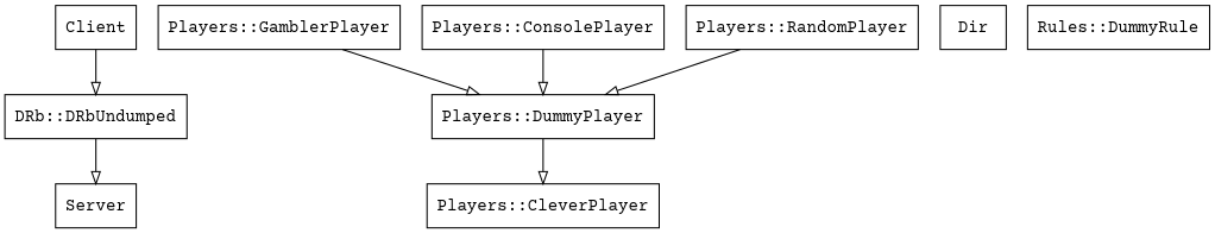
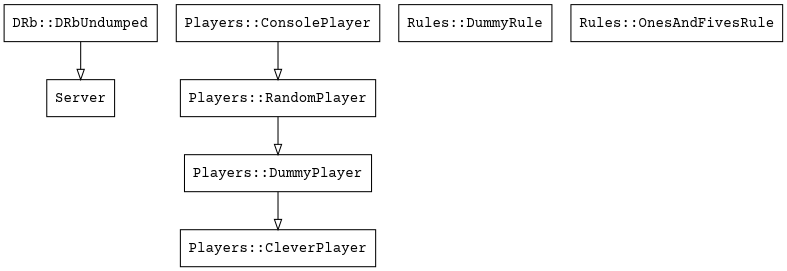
  digraph {
    fontname="Courier Prime"
    labeljust=l
    labelloc=t
    node [fontname="Courier Prime" shape=record]
    edge [arrowhead=onormal fontname="Courier Prime"]
    n1 [label="{DRb::DRbUndumped}"]
    n2 [label="{Server}"]
-   n3 [label="{Client}"]
-   n4 [label="{Players::GamblerPlayer}"]
    n5 [label="{Players::DummyPlayer}"]
    n6 [label="{Players::CleverPlayer}"]
    n7 [label="{Players::ConsolePlayer}"]
    n8 [label="{Players::RandomPlayer}"]
-   n9 [label="{Dir}"]
    n10 [label="{Rules::DummyRule}"]
+   n11 [label="{Rules::OnesAndFivesRule}"]
    n1 -> n2
-   n3 -> n1
-   n4 -> n5
    n5 -> n6
-   n7 -> n5
+   n7 -> n8
    n8 -> n5
  }
